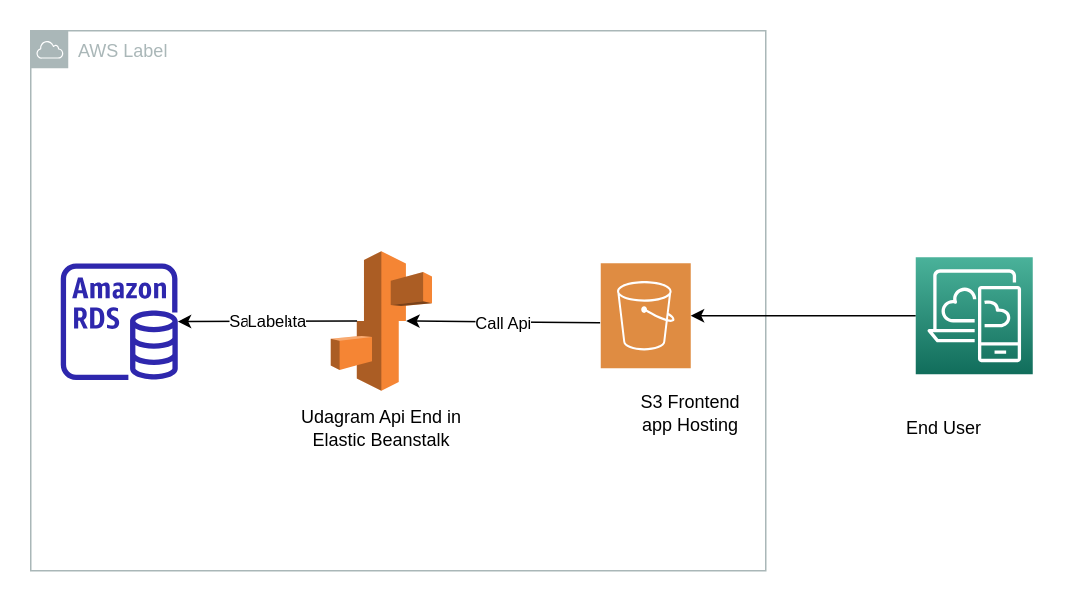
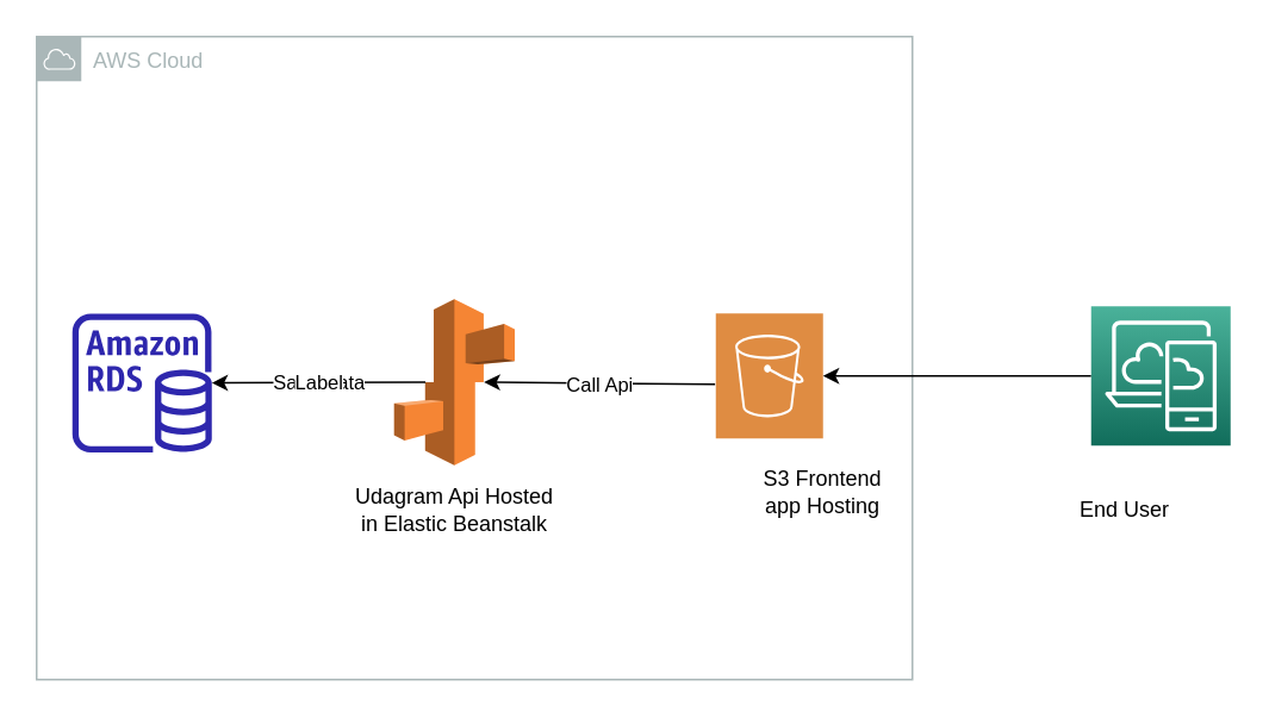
  <mxCell id="0" />
  <mxCell id="1" parent="0" />
- <mxCell id="2" value="AWS Label" style="sketch=0;outlineConnect=0;gradientColor=none;html=1;whiteSpace=wrap;fontSize=12;fontStyle=0;shape=mxgraph.aws4.group;grIcon=mxgraph.aws4.group_aws_cloud;strokeColor=#AAB7B8;fillColor=none;verticalAlign=top;align=left;spacingLeft=30;fontColor=#AAB7B8;dashed=0;" vertex="1" parent="1"><mxGeometry x="20" y="20" width="490" height="360" as="geometry" /></mxCell>
+ <mxCell id="2" value="AWS Cloud" style="sketch=0;outlineConnect=0;gradientColor=none;html=1;whiteSpace=wrap;fontSize=12;fontStyle=0;shape=mxgraph.aws4.group;grIcon=mxgraph.aws4.group_aws_cloud;strokeColor=#AAB7B8;fillColor=none;verticalAlign=top;align=left;spacingLeft=30;fontColor=#AAB7B8;dashed=0;" vertex="1" parent="1"><mxGeometry x="20" y="20" width="490" height="360" as="geometry" /></mxCell>
  <mxCell id="3" value="" style="sketch=0;pointerEvents=1;shadow=0;dashed=0;html=1;strokeColor=none;fillColor=#DF8C42;labelPosition=center;verticalLabelPosition=bottom;verticalAlign=top;align=center;outlineConnect=0;shape=mxgraph.veeam2.aws_s3;" vertex="1" parent="1"><mxGeometry x="400" y="175" width="60" height="70" as="geometry" /></mxCell>
  <mxCell id="4" value="S3 Frontend app Hosting" style="text;html=1;strokeColor=none;fillColor=none;align=center;verticalAlign=middle;whiteSpace=wrap;rounded=0;" vertex="1" parent="1"><mxGeometry x="420" y="260" width="80" height="30" as="geometry" /></mxCell>
  <mxCell id="5" value="" style="outlineConnect=0;dashed=0;verticalLabelPosition=bottom;verticalAlign=top;align=center;html=1;shape=mxgraph.aws3.elastic_beanstalk;fillColor=#F58534;gradientColor=none;" vertex="1" parent="1"><mxGeometry x="220" y="167" width="67.5" height="93" as="geometry" /></mxCell>
- <mxCell id="6" value="Udagram Api End in Elastic Beanstalk" style="text;html=1;strokeColor=none;fillColor=none;align=center;verticalAlign=middle;whiteSpace=wrap;rounded=0;" vertex="1" parent="1"><mxGeometry x="193.75" y="270" width="120" height="30" as="geometry" /></mxCell>
+ <mxCell id="6" value="Udagram Api Hosted in Elastic Beanstalk" style="text;html=1;strokeColor=none;fillColor=none;align=center;verticalAlign=middle;whiteSpace=wrap;rounded=0;" vertex="1" parent="1"><mxGeometry x="193.75" y="270" width="120" height="30" as="geometry" /></mxCell>
  <mxCell id="7" value="" style="sketch=0;outlineConnect=0;fontColor=#232F3E;gradientColor=none;fillColor=#2E27AD;strokeColor=none;dashed=0;verticalLabelPosition=bottom;verticalAlign=top;align=center;html=1;fontSize=12;fontStyle=0;aspect=fixed;pointerEvents=1;shape=mxgraph.aws4.rds_instance;" vertex="1" parent="1"><mxGeometry x="40" y="175" width="78" height="78" as="geometry" /></mxCell>
  <mxCell id="8" value="Save Data" style="endArrow=classic;html=1;rounded=0;exitX=0.26;exitY=0.5;exitDx=0;exitDy=0;exitPerimeter=0;" edge="1" parent="1" source="5" target="7"><mxGeometry relative="1" as="geometry"><mxPoint x="280" y="180" as="sourcePoint" /><mxPoint x="380" y="180" as="targetPoint" /></mxGeometry></mxCell>
  <mxCell id="9" value="Label" style="edgeLabel;resizable=0;html=1;align=center;verticalAlign=middle;" connectable="0" vertex="1" parent="8"><mxGeometry relative="1" as="geometry" /></mxCell>
  <mxCell id="10" value="C" style="endArrow=classic;html=1;rounded=0;exitX=-0.007;exitY=0.566;exitDx=0;exitDy=0;exitPerimeter=0;entryX=0.745;entryY=0.5;entryDx=0;entryDy=0;entryPerimeter=0;" edge="1" parent="1" source="3" target="5"><mxGeometry relative="1" as="geometry"><mxPoint x="400" y="209.5" as="sourcePoint" /><mxPoint x="280.45" y="209.877" as="targetPoint" /></mxGeometry></mxCell>
  <mxCell id="11" value="Call Api" style="edgeLabel;resizable=0;html=1;align=center;verticalAlign=middle;" connectable="0" vertex="1" parent="10"><mxGeometry relative="1" as="geometry" /></mxCell>
  <mxCell id="12" style="edgeStyle=orthogonalEdgeStyle;rounded=0;orthogonalLoop=1;jettySize=auto;html=1;" edge="1" parent="1" source="13" target="3"><mxGeometry relative="1" as="geometry" /></mxCell>
  <mxCell id="13" value="" style="sketch=0;points=[[0,0,0],[0.25,0,0],[0.5,0,0],[0.75,0,0],[1,0,0],[0,1,0],[0.25,1,0],[0.5,1,0],[0.75,1,0],[1,1,0],[0,0.25,0],[0,0.5,0],[0,0.75,0],[1,0.25,0],[1,0.5,0],[1,0.75,0]];outlineConnect=0;fontColor=#232F3E;gradientColor=#4AB29A;gradientDirection=north;fillColor=#116D5B;strokeColor=#ffffff;dashed=0;verticalLabelPosition=bottom;verticalAlign=top;align=center;html=1;fontSize=12;fontStyle=0;aspect=fixed;shape=mxgraph.aws4.resourceIcon;resIcon=mxgraph.aws4.desktop_and_app_streaming;" vertex="1" parent="1"><mxGeometry x="610" y="171" width="78" height="78" as="geometry" /></mxCell>
  <mxCell id="14" value="End User" style="text;html=1;strokeColor=none;fillColor=none;align=center;verticalAlign=middle;whiteSpace=wrap;rounded=0;" vertex="1" parent="1"><mxGeometry x="589" y="270" width="80" height="30" as="geometry" /></mxCell>
